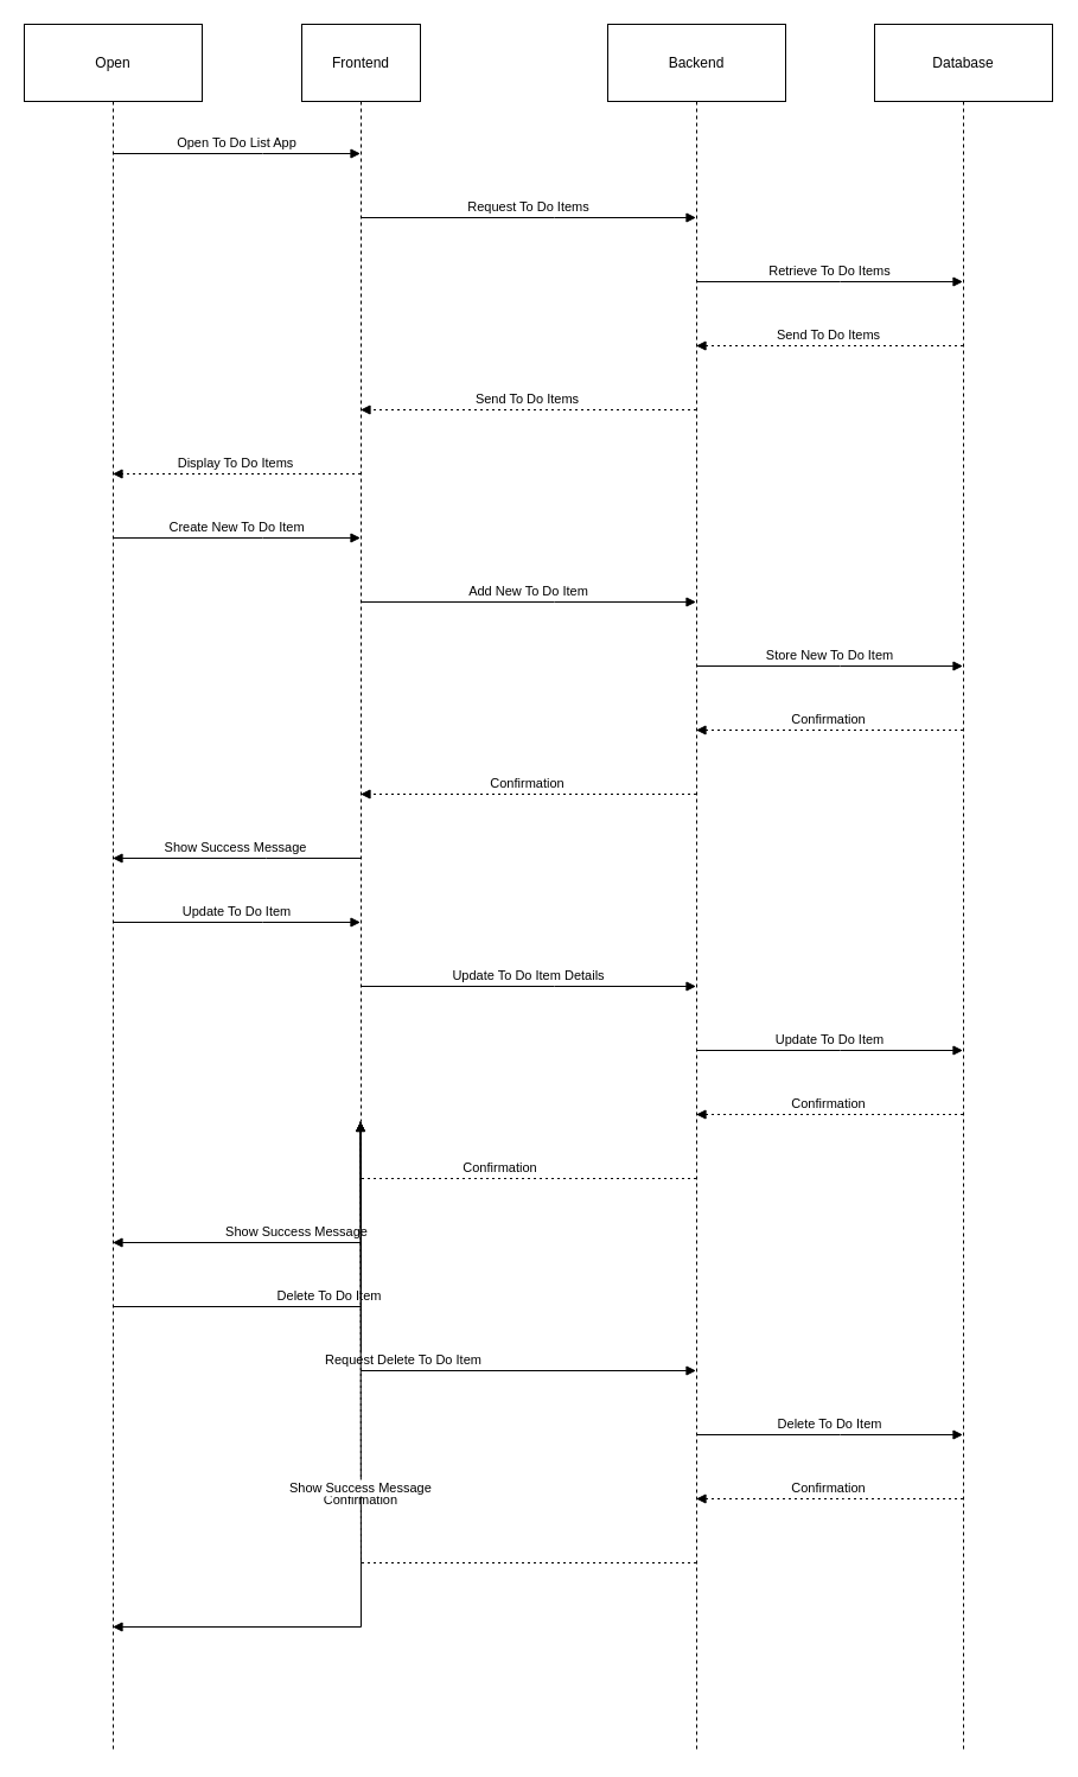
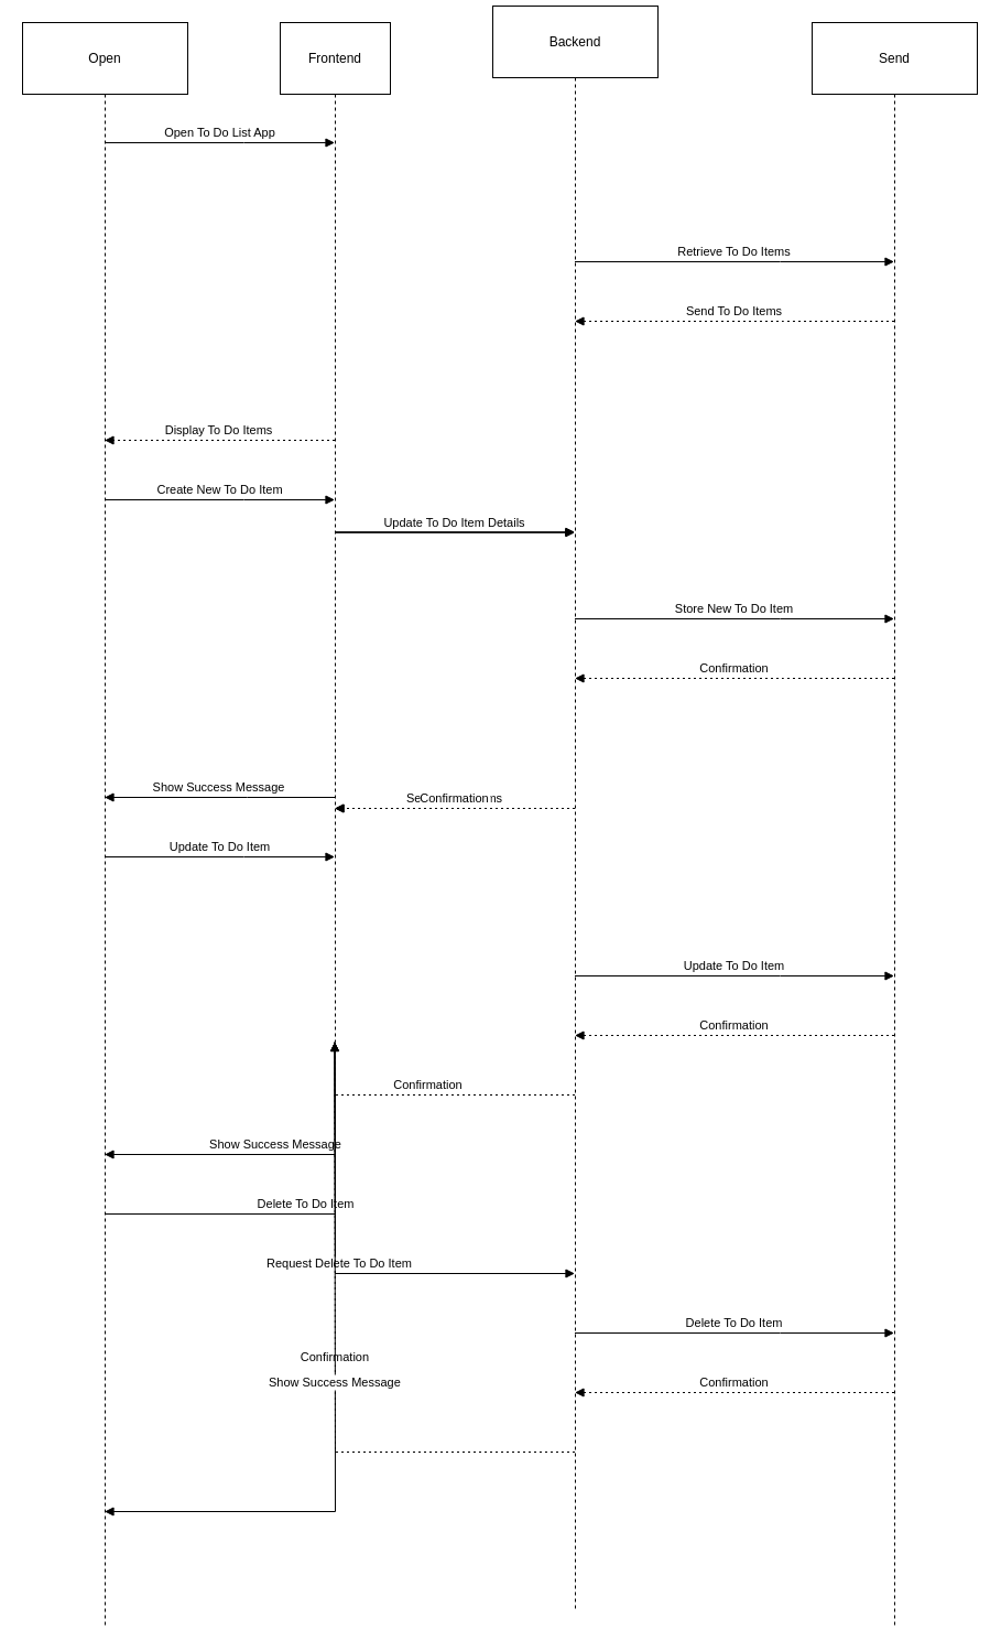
  <mxCell id="0" />
  <mxCell id="1" parent="0" />
  <mxCell id="2" value="Open" style="shape=umlLifeline;perimeter=lifelinePerimeter;whiteSpace=wrap;container=1;dropTarget=0;collapsible=0;recursiveResize=0;outlineConnect=0;portConstraint=eastwest;newEdgeStyle={&quot;edgeStyle&quot;:&quot;elbowEdgeStyle&quot;,&quot;elbow&quot;:&quot;vertical&quot;,&quot;curved&quot;:0,&quot;rounded&quot;:0};size=65;" parent="1" vertex="1"><mxGeometry width="150" height="1456" as="geometry" x="20" y="20" /></mxCell>
  <mxCell id="3" value="Frontend" style="shape=umlLifeline;perimeter=lifelinePerimeter;whiteSpace=wrap;container=1;dropTarget=0;collapsible=0;recursiveResize=0;outlineConnect=0;portConstraint=eastwest;newEdgeStyle={&quot;edgeStyle&quot;:&quot;elbowEdgeStyle&quot;,&quot;elbow&quot;:&quot;vertical&quot;,&quot;curved&quot;:0,&quot;rounded&quot;:0};size=65;" parent="1" vertex="1"><mxGeometry x="254" y="20" width="100" height="925" as="geometry" /></mxCell>
- <mxCell id="4" value="Backend" style="shape=umlLifeline;perimeter=lifelinePerimeter;whiteSpace=wrap;container=1;dropTarget=0;collapsible=0;recursiveResize=0;outlineConnect=0;portConstraint=eastwest;newEdgeStyle={&quot;edgeStyle&quot;:&quot;elbowEdgeStyle&quot;,&quot;elbow&quot;:&quot;vertical&quot;,&quot;curved&quot;:0,&quot;rounded&quot;:0};size=65;" parent="1" vertex="1"><mxGeometry x="512" width="150" height="1456" as="geometry" y="20" /></mxCell>
- <mxCell id="5" value="Database" style="shape=umlLifeline;perimeter=lifelinePerimeter;whiteSpace=wrap;container=1;dropTarget=0;collapsible=0;recursiveResize=0;outlineConnect=0;portConstraint=eastwest;newEdgeStyle={&quot;edgeStyle&quot;:&quot;elbowEdgeStyle&quot;,&quot;elbow&quot;:&quot;vertical&quot;,&quot;curved&quot;:0,&quot;rounded&quot;:0};size=65;" parent="1" vertex="1"><mxGeometry x="737" width="150" height="1456" as="geometry" y="20" /></mxCell>
+ <mxCell id="4" value="Backend" style="shape=umlLifeline;perimeter=lifelinePerimeter;whiteSpace=wrap;container=1;dropTarget=0;collapsible=0;recursiveResize=0;outlineConnect=0;portConstraint=eastwest;newEdgeStyle={&quot;edgeStyle&quot;:&quot;elbowEdgeStyle&quot;,&quot;elbow&quot;:&quot;vertical&quot;,&quot;curved&quot;:0,&quot;rounded&quot;:0};size=65;" parent="1" vertex="1"><mxGeometry x="447" y="5" width="150" height="1456" as="geometry" /></mxCell>
+ <mxCell id="5" value="Send" style="shape=umlLifeline;perimeter=lifelinePerimeter;whiteSpace=wrap;container=1;dropTarget=0;collapsible=0;recursiveResize=0;outlineConnect=0;portConstraint=eastwest;newEdgeStyle={&quot;edgeStyle&quot;:&quot;elbowEdgeStyle&quot;,&quot;elbow&quot;:&quot;vertical&quot;,&quot;curved&quot;:0,&quot;rounded&quot;:0};size=65;" parent="1" vertex="1"><mxGeometry x="737" width="150" height="1456" as="geometry" y="20" /></mxCell>
  <mxCell id="6" value="Open To Do List App" style="verticalAlign=bottom;edgeStyle=elbowEdgeStyle;elbow=vertical;curved=0;rounded=0;endArrow=block;" parent="1" source="2" target="3" edge="1"><mxGeometry relative="1" as="geometry"><Array as="points"><mxPoint x="221" y="129" /></Array></mxGeometry></mxCell>
  <mxCell id="7" value="Request To Do Items" style="verticalAlign=bottom;edgeStyle=elbowEdgeStyle;elbow=vertical;curved=0;rounded=0;endArrow=block;" parent="1" source="3" target="4" edge="1"><mxGeometry relative="1" as="geometry"><Array as="points"><mxPoint x="467" y="183" /></Array></mxGeometry></mxCell>
  <mxCell id="8" value="Retrieve To Do Items" style="verticalAlign=bottom;edgeStyle=elbowEdgeStyle;elbow=vertical;curved=0;rounded=0;endArrow=block;" parent="1" source="4" target="5" edge="1"><mxGeometry relative="1" as="geometry"><Array as="points"><mxPoint x="708" y="237" /></Array></mxGeometry></mxCell>
  <mxCell id="9" value="Send To Do Items" style="verticalAlign=bottom;edgeStyle=elbowEdgeStyle;elbow=vertical;curved=0;rounded=0;dashed=1;dashPattern=2 3;endArrow=block;" parent="1" source="5" target="4" edge="1"><mxGeometry relative="1" as="geometry"><Array as="points"><mxPoint x="711" y="291" /></Array></mxGeometry></mxCell>
  <mxCell id="10" value="Send To Do Items" style="verticalAlign=bottom;edgeStyle=elbowEdgeStyle;elbow=vertical;curved=0;rounded=0;dashed=1;dashPattern=2 3;endArrow=block;" parent="1" source="4" target="3" edge="1"><mxGeometry relative="1" as="geometry"><Array as="points"><mxPoint x="470" y="345" /></Array></mxGeometry></mxCell>
  <mxCell id="11" value="Display To Do Items" style="verticalAlign=bottom;edgeStyle=elbowEdgeStyle;elbow=vertical;curved=0;rounded=0;dashed=1;dashPattern=2 3;endArrow=block;" parent="1" source="3" target="2" edge="1"><mxGeometry relative="1" as="geometry"><Array as="points"><mxPoint x="224" y="399" /></Array></mxGeometry></mxCell>
  <mxCell id="12" value="Create New To Do Item" style="verticalAlign=bottom;edgeStyle=elbowEdgeStyle;elbow=vertical;curved=0;rounded=0;endArrow=block;" parent="1" source="2" target="3" edge="1"><mxGeometry relative="1" as="geometry"><Array as="points"><mxPoint x="221" y="453" /></Array></mxGeometry></mxCell>
  <mxCell id="13" value="Add New To Do Item" style="verticalAlign=bottom;edgeStyle=elbowEdgeStyle;elbow=vertical;curved=0;rounded=0;endArrow=block;" parent="1" source="3" target="4" edge="1"><mxGeometry relative="1" as="geometry"><Array as="points"><mxPoint x="467" y="507" /></Array></mxGeometry></mxCell>
  <mxCell id="14" value="Store New To Do Item" style="verticalAlign=bottom;edgeStyle=elbowEdgeStyle;elbow=vertical;curved=0;rounded=0;endArrow=block;" parent="1" source="4" target="5" edge="1"><mxGeometry relative="1" as="geometry"><Array as="points"><mxPoint x="708" y="561" /></Array></mxGeometry></mxCell>
  <mxCell id="15" value="Confirmation" style="verticalAlign=bottom;edgeStyle=elbowEdgeStyle;elbow=vertical;curved=0;rounded=0;dashed=1;dashPattern=2 3;endArrow=block;" parent="1" source="5" target="4" edge="1"><mxGeometry relative="1" as="geometry"><Array as="points"><mxPoint x="711" y="615" /></Array></mxGeometry></mxCell>
  <mxCell id="16" value="Confirmation" style="verticalAlign=bottom;edgeStyle=elbowEdgeStyle;elbow=vertical;curved=0;rounded=0;dashed=1;dashPattern=2 3;endArrow=block;" parent="1" source="4" target="3" edge="1"><mxGeometry relative="1" as="geometry"><Array as="points"><mxPoint x="470" y="669" /></Array></mxGeometry></mxCell>
  <mxCell id="17" value="Show Success Message" style="verticalAlign=bottom;edgeStyle=elbowEdgeStyle;elbow=vertical;curved=0;rounded=0;endArrow=block;" parent="1" source="3" target="2" edge="1"><mxGeometry relative="1" as="geometry"><Array as="points"><mxPoint x="224" y="723" /></Array></mxGeometry></mxCell>
  <mxCell id="18" value="Update To Do Item" style="verticalAlign=bottom;edgeStyle=elbowEdgeStyle;elbow=vertical;curved=0;rounded=0;endArrow=block;" parent="1" source="2" target="3" edge="1"><mxGeometry relative="1" as="geometry"><Array as="points"><mxPoint x="221" y="777" /></Array></mxGeometry></mxCell>
  <mxCell id="19" value="Update To Do Item Details" style="verticalAlign=bottom;edgeStyle=elbowEdgeStyle;elbow=vertical;curved=0;rounded=0;endArrow=block;" parent="1" source="3" target="4" edge="1"><mxGeometry relative="1" as="geometry"><Array as="points"><mxPoint x="467" y="831" /></Array></mxGeometry></mxCell>
  <mxCell id="20" value="Update To Do Item" style="verticalAlign=bottom;edgeStyle=elbowEdgeStyle;elbow=vertical;curved=0;rounded=0;endArrow=block;" parent="1" source="4" target="5" edge="1"><mxGeometry relative="1" as="geometry"><Array as="points"><mxPoint x="708" y="885" /></Array></mxGeometry></mxCell>
  <mxCell id="21" value="Confirmation" style="verticalAlign=bottom;edgeStyle=elbowEdgeStyle;elbow=vertical;curved=0;rounded=0;dashed=1;dashPattern=2 3;endArrow=block;" parent="1" source="5" target="4" edge="1"><mxGeometry relative="1" as="geometry"><Array as="points"><mxPoint x="711" y="939" /></Array></mxGeometry></mxCell>
  <mxCell id="22" value="Confirmation" style="verticalAlign=bottom;edgeStyle=elbowEdgeStyle;elbow=vertical;curved=0;rounded=0;dashed=1;dashPattern=2 3;endArrow=block;" parent="1" source="4" target="3" edge="1"><mxGeometry relative="1" as="geometry"><Array as="points"><mxPoint x="470" y="993" /></Array></mxGeometry></mxCell>
  <mxCell id="23" value="Show Success Message" style="verticalAlign=bottom;edgeStyle=elbowEdgeStyle;elbow=vertical;curved=0;rounded=0;endArrow=block;" parent="1" source="3" target="2" edge="1"><mxGeometry relative="1" as="geometry"><Array as="points"><mxPoint x="224" y="1047" /></Array></mxGeometry></mxCell>
  <mxCell id="24" value="Delete To Do Item" style="verticalAlign=bottom;edgeStyle=elbowEdgeStyle;elbow=vertical;curved=0;rounded=0;endArrow=block;" parent="1" source="2" target="3" edge="1"><mxGeometry relative="1" as="geometry"><Array as="points"><mxPoint x="221" y="1101" /></Array></mxGeometry></mxCell>
  <mxCell id="25" value="Request Delete To Do Item" style="verticalAlign=bottom;edgeStyle=elbowEdgeStyle;elbow=vertical;curved=0;rounded=0;endArrow=block;" parent="1" source="3" target="4" edge="1"><mxGeometry relative="1" as="geometry"><Array as="points"><mxPoint x="467" y="1155" /></Array></mxGeometry></mxCell>
  <mxCell id="26" value="Delete To Do Item" style="verticalAlign=bottom;edgeStyle=elbowEdgeStyle;elbow=vertical;curved=0;rounded=0;endArrow=block;" parent="1" source="4" target="5" edge="1"><mxGeometry relative="1" as="geometry"><Array as="points"><mxPoint x="708" y="1209" /></Array></mxGeometry></mxCell>
  <mxCell id="27" value="Confirmation" style="verticalAlign=bottom;edgeStyle=elbowEdgeStyle;elbow=vertical;curved=0;rounded=0;dashed=1;dashPattern=2 3;endArrow=block;" parent="1" source="5" target="4" edge="1"><mxGeometry relative="1" as="geometry"><Array as="points"><mxPoint x="711" y="1263" /></Array></mxGeometry></mxCell>
  <mxCell id="28" value="Confirmation" style="verticalAlign=bottom;edgeStyle=elbowEdgeStyle;elbow=vertical;curved=0;rounded=0;dashed=1;dashPattern=2 3;endArrow=block;" parent="1" source="4" target="3" edge="1"><mxGeometry relative="1" as="geometry"><Array as="points"><mxPoint x="470" y="1317" /></Array></mxGeometry></mxCell>
  <mxCell id="29" value="Show Success Message" style="verticalAlign=bottom;edgeStyle=elbowEdgeStyle;elbow=vertical;curved=0;rounded=0;endArrow=block;" parent="1" source="3" target="2" edge="1"><mxGeometry relative="1" as="geometry"><Array as="points"><mxPoint x="224" y="1371" /></Array></mxGeometry></mxCell>
